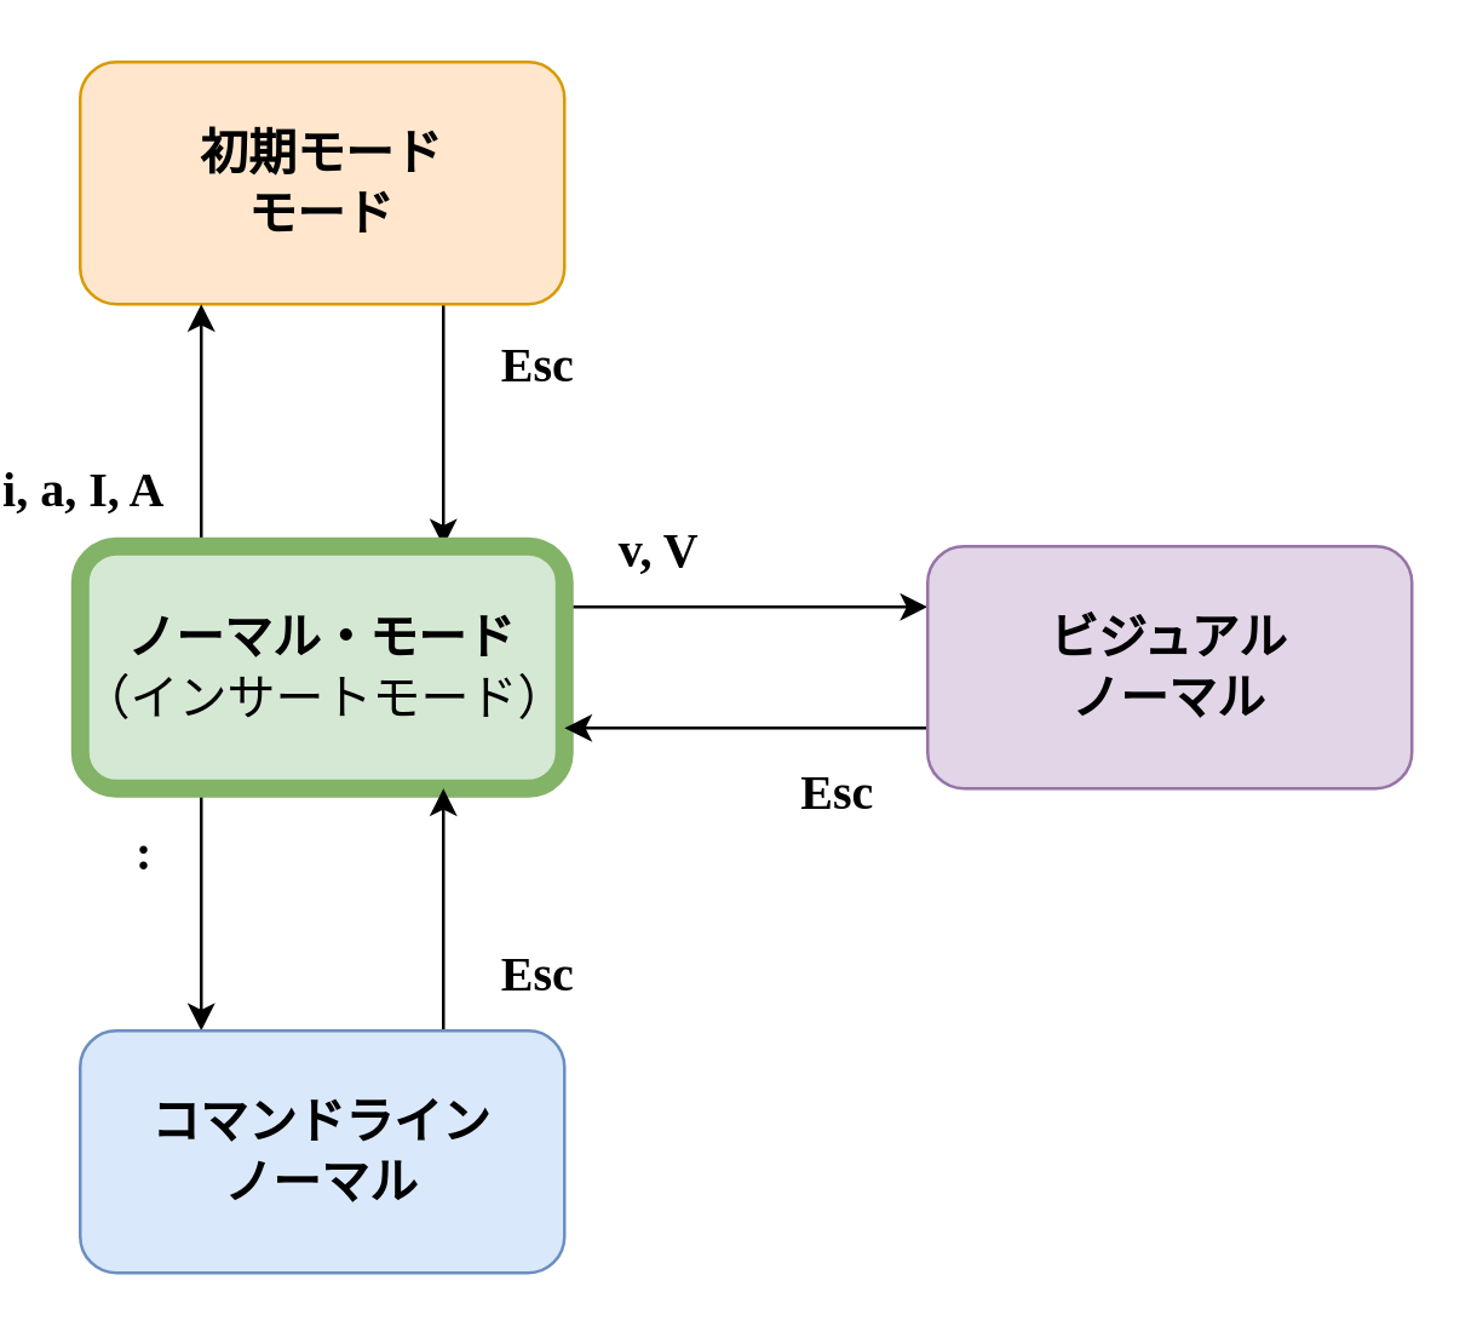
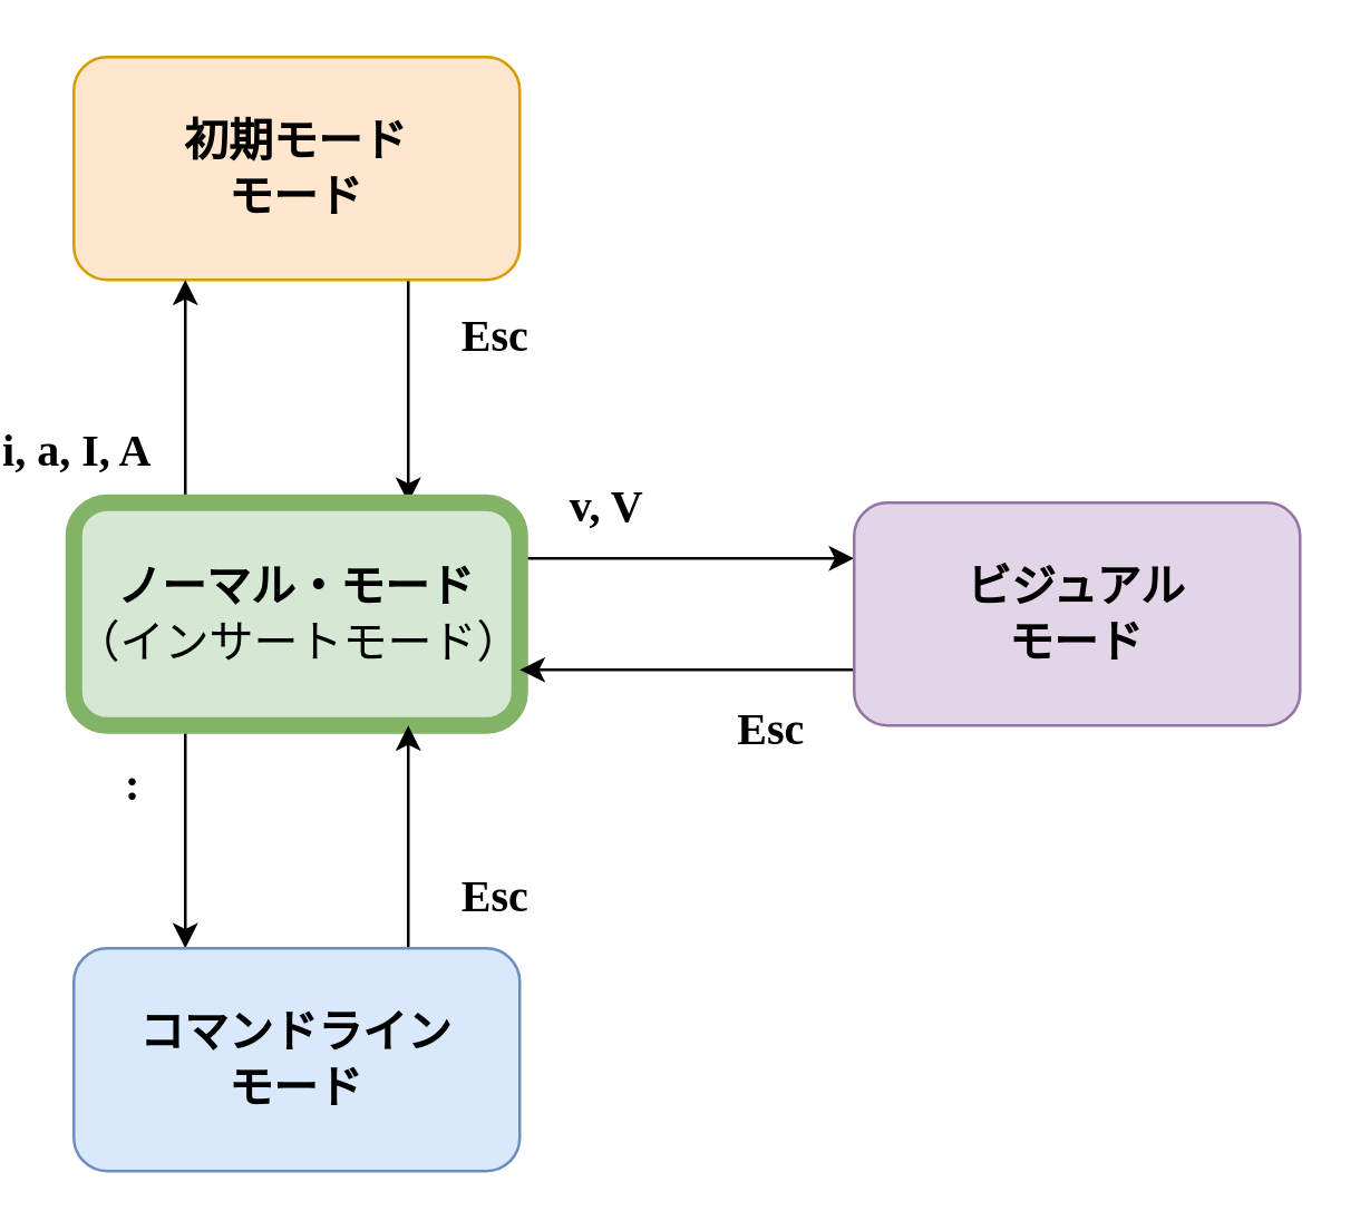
  <mxCell id="0" />
  <mxCell id="1" parent="0" />
  <mxCell id="2" style="edgeStyle=orthogonalEdgeStyle;rounded=0;orthogonalLoop=1;jettySize=auto;html=1;entryX=0.75;entryY=0;entryDx=0;entryDy=0;exitX=0.75;exitY=1;exitDx=0;exitDy=0;" parent="1" source="4" target="11" edge="1"><mxGeometry relative="1" as="geometry" /></mxCell>
  <mxCell id="3" value="Esc" style="edgeLabel;html=1;align=center;verticalAlign=middle;resizable=0;points=[];labelBackgroundColor=none;fontStyle=1;fontSize=16;fontFamily=Charter;" parent="2" vertex="1" connectable="0"><mxGeometry x="-0.067" y="2" relative="1" as="geometry"><mxPoint x="28" y="-18" as="offset" /></mxGeometry></mxCell>
  <mxCell id="4" value="初期モード&lt;br style=&quot;font-size: 16px;&quot;&gt;モード" style="rounded=1;whiteSpace=wrap;html=1;fontStyle=1;fontSize=16;fillColor=#ffe6cc;strokeColor=#d79b00;" parent="1" vertex="1"><mxGeometry x="20" y="20" width="160" height="80" as="geometry" /></mxCell>
  <mxCell id="5" style="edgeStyle=orthogonalEdgeStyle;rounded=0;orthogonalLoop=1;jettySize=auto;html=1;entryX=0;entryY=0.25;entryDx=0;entryDy=0;exitX=1;exitY=0.25;exitDx=0;exitDy=0;" parent="1" source="11" target="17" edge="1"><mxGeometry relative="1" as="geometry" /></mxCell>
  <mxCell id="6" value="v, V" style="edgeLabel;html=1;align=center;verticalAlign=middle;resizable=0;points=[];fontStyle=1;fontSize=16;labelBackgroundColor=none;fontFamily=Charter;" parent="5" vertex="1" connectable="0"><mxGeometry x="-0.28" relative="1" as="geometry"><mxPoint x="-13" y="-20" as="offset" /></mxGeometry></mxCell>
  <mxCell id="7" style="edgeStyle=orthogonalEdgeStyle;rounded=0;orthogonalLoop=1;jettySize=auto;html=1;entryX=0.25;entryY=0;entryDx=0;entryDy=0;exitX=0.25;exitY=1;exitDx=0;exitDy=0;" parent="1" source="11" target="14" edge="1"><mxGeometry relative="1" as="geometry" /></mxCell>
  <mxCell id="8" value=":" style="edgeLabel;html=1;align=center;verticalAlign=middle;resizable=0;points=[];fontStyle=1;fontSize=16;labelBackgroundColor=none;fontFamily=Charter;" parent="7" vertex="1" connectable="0"><mxGeometry x="-0.267" y="-2" relative="1" as="geometry"><mxPoint x="-18" y="-9" as="offset" /></mxGeometry></mxCell>
  <mxCell id="9" style="edgeStyle=orthogonalEdgeStyle;rounded=0;orthogonalLoop=1;jettySize=auto;html=1;entryX=0.25;entryY=1;entryDx=0;entryDy=0;exitX=0.25;exitY=0;exitDx=0;exitDy=0;" parent="1" source="11" target="4" edge="1"><mxGeometry relative="1" as="geometry" /></mxCell>
  <mxCell id="10" value="i, a, I, A" style="edgeLabel;html=1;align=center;verticalAlign=middle;resizable=0;points=[];labelBackgroundColor=none;fontStyle=1;fontSize=16;fontFamily=Charter;" parent="9" vertex="1" connectable="0"><mxGeometry x="0.183" relative="1" as="geometry"><mxPoint x="-40" y="27" as="offset" /></mxGeometry></mxCell>
  <mxCell id="11" value="ノーマル・モード&lt;br&gt;&lt;span style=&quot;font-weight: normal;&quot;&gt;（インサートモード）&lt;/span&gt;" style="rounded=1;whiteSpace=wrap;html=1;fontStyle=1;fontSize=16;fillColor=#d5e8d4;strokeColor=#82b366;strokeWidth=6;" parent="1" vertex="1"><mxGeometry x="20" y="180" width="160" height="80" as="geometry" /></mxCell>
  <mxCell id="12" style="edgeStyle=orthogonalEdgeStyle;rounded=0;orthogonalLoop=1;jettySize=auto;html=1;entryX=0.75;entryY=1;entryDx=0;entryDy=0;exitX=0.75;exitY=0;exitDx=0;exitDy=0;" parent="1" source="14" target="11" edge="1"><mxGeometry relative="1" as="geometry" /></mxCell>
  <mxCell id="13" value="Esc" style="edgeLabel;html=1;align=center;verticalAlign=middle;resizable=0;points=[];fontStyle=1;fontSize=16;labelBackgroundColor=none;fontFamily=Charter;" parent="12" vertex="1" connectable="0"><mxGeometry x="0.19" y="-1" relative="1" as="geometry"><mxPoint x="29" y="28" as="offset" /></mxGeometry></mxCell>
- <mxCell id="14" value="コマンドライン&lt;br style=&quot;font-size: 16px;&quot;&gt;ノーマル" style="rounded=1;whiteSpace=wrap;html=1;fontStyle=1;fontSize=16;fillColor=#dae8fc;strokeColor=#6c8ebf;" parent="1" vertex="1"><mxGeometry x="20" y="340" width="160" height="80" as="geometry" /></mxCell>
+ <mxCell id="14" value="コマンドライン&lt;br style=&quot;font-size: 16px;&quot;&gt;モード" style="rounded=1;whiteSpace=wrap;html=1;fontStyle=1;fontSize=16;fillColor=#dae8fc;strokeColor=#6c8ebf;" parent="1" vertex="1"><mxGeometry x="20" y="340" width="160" height="80" as="geometry" /></mxCell>
  <mxCell id="15" style="edgeStyle=orthogonalEdgeStyle;rounded=0;orthogonalLoop=1;jettySize=auto;html=1;entryX=1;entryY=0.75;entryDx=0;entryDy=0;exitX=0;exitY=0.75;exitDx=0;exitDy=0;" parent="1" source="17" target="11" edge="1"><mxGeometry relative="1" as="geometry" /></mxCell>
  <mxCell id="16" value="Esc" style="edgeLabel;html=1;align=center;verticalAlign=middle;resizable=0;points=[];labelBackgroundColor=none;fontStyle=1;fontSize=16;fontFamily=Charter;" parent="15" vertex="1" connectable="0"><mxGeometry x="0.044" relative="1" as="geometry"><mxPoint x="32" y="20" as="offset" /></mxGeometry></mxCell>
- <mxCell id="17" value="ビジュアル&lt;br style=&quot;font-size: 16px;&quot;&gt;ノーマル" style="rounded=1;whiteSpace=wrap;html=1;fontStyle=1;fontSize=16;fillColor=#e1d5e7;strokeColor=#9673a6;" parent="1" vertex="1"><mxGeometry x="300" y="180" width="160" height="80" as="geometry" /></mxCell>
+ <mxCell id="17" value="ビジュアル&lt;br style=&quot;font-size: 16px;&quot;&gt;モード" style="rounded=1;whiteSpace=wrap;html=1;fontStyle=1;fontSize=16;fillColor=#e1d5e7;strokeColor=#9673a6;" parent="1" vertex="1"><mxGeometry x="300" y="180" width="160" height="80" as="geometry" /></mxCell>
